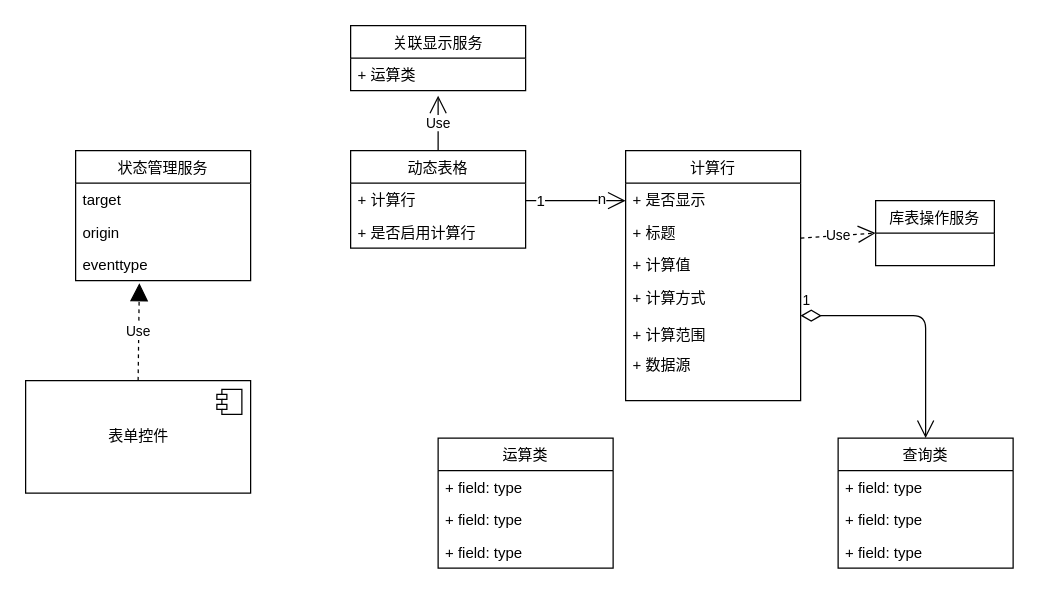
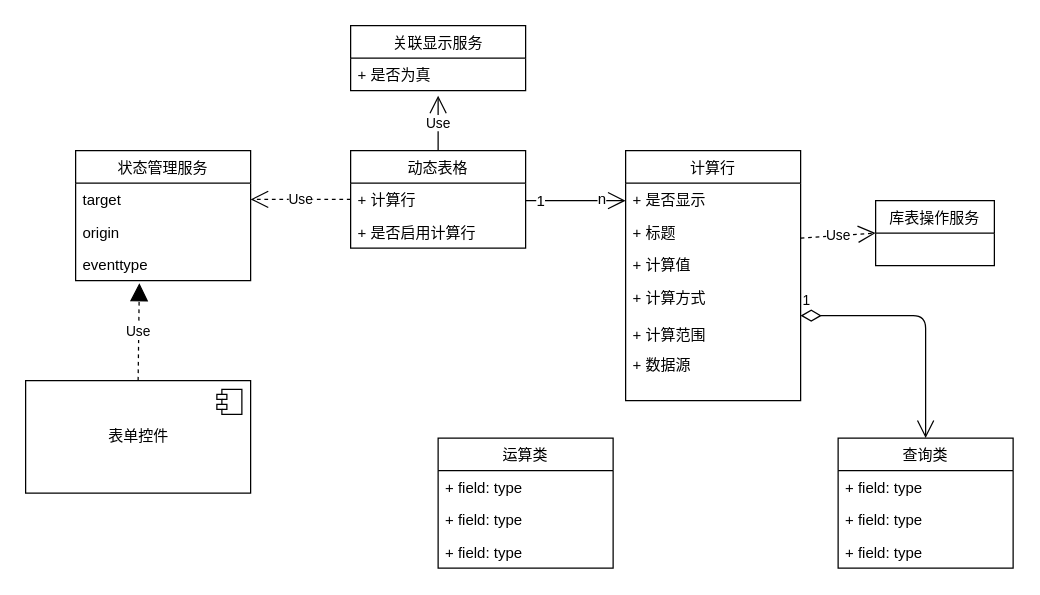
  <mxCell id="0" />
  <mxCell id="1" parent="0" />
  <mxCell id="2" value="动态表格" style="swimlane;fontStyle=0;childLayout=stackLayout;horizontal=1;startSize=26;fillColor=none;horizontalStack=0;resizeParent=1;resizeParentMax=0;resizeLast=0;collapsible=1;marginBottom=0;" vertex="1" parent="1"><mxGeometry x="280" y="120" width="140" height="78" as="geometry" /></mxCell>
  <mxCell id="3" value="+ 计算行" style="text;strokeColor=none;fillColor=none;align=left;verticalAlign=top;spacingLeft=4;spacingRight=4;overflow=hidden;rotatable=0;points=[[0,0.5],[1,0.5]];portConstraint=eastwest;" vertex="1" parent="2"><mxGeometry y="26" width="140" height="26" as="geometry" /></mxCell>
  <mxCell id="4" value="+ 是否启用计算行" style="text;strokeColor=none;fillColor=none;align=left;verticalAlign=top;spacingLeft=4;spacingRight=4;overflow=hidden;rotatable=0;points=[[0,0.5],[1,0.5]];portConstraint=eastwest;" vertex="1" parent="2"><mxGeometry y="52" width="140" height="26" as="geometry" /></mxCell>
  <mxCell id="5" value="关联显示服务" style="swimlane;fontStyle=0;childLayout=stackLayout;horizontal=1;startSize=26;fillColor=none;horizontalStack=0;resizeParent=1;resizeParentMax=0;resizeLast=0;collapsible=1;marginBottom=0;" vertex="1" parent="1"><mxGeometry x="280" y="20" width="140" height="52" as="geometry" /></mxCell>
- <mxCell id="6" value="+ 运算类" style="text;strokeColor=none;fillColor=none;align=left;verticalAlign=top;spacingLeft=4;spacingRight=4;overflow=hidden;rotatable=0;points=[[0,0.5],[1,0.5]];portConstraint=eastwest;" vertex="1" parent="5"><mxGeometry y="26" width="140" height="26" as="geometry" /></mxCell>
+ <mxCell id="6" value="+ 是否为真" style="text;strokeColor=none;fillColor=none;align=left;verticalAlign=top;spacingLeft=4;spacingRight=4;overflow=hidden;rotatable=0;points=[[0,0.5],[1,0.5]];portConstraint=eastwest;" vertex="1" parent="5"><mxGeometry y="26" width="140" height="26" as="geometry" /></mxCell>
  <mxCell id="7" value="运算类" style="swimlane;fontStyle=0;childLayout=stackLayout;horizontal=1;startSize=26;fillColor=none;horizontalStack=0;resizeParent=1;resizeParentMax=0;resizeLast=0;collapsible=1;marginBottom=0;" vertex="1" parent="1"><mxGeometry x="350" y="350" width="140" height="104" as="geometry" /></mxCell>
  <mxCell id="8" value="+ field: type" style="text;strokeColor=none;fillColor=none;align=left;verticalAlign=top;spacingLeft=4;spacingRight=4;overflow=hidden;rotatable=0;points=[[0,0.5],[1,0.5]];portConstraint=eastwest;" vertex="1" parent="7"><mxGeometry y="26" width="140" height="26" as="geometry" /></mxCell>
  <mxCell id="9" value="+ field: type" style="text;strokeColor=none;fillColor=none;align=left;verticalAlign=top;spacingLeft=4;spacingRight=4;overflow=hidden;rotatable=0;points=[[0,0.5],[1,0.5]];portConstraint=eastwest;" vertex="1" parent="7"><mxGeometry y="52" width="140" height="26" as="geometry" /></mxCell>
  <mxCell id="10" value="+ field: type" style="text;strokeColor=none;fillColor=none;align=left;verticalAlign=top;spacingLeft=4;spacingRight=4;overflow=hidden;rotatable=0;points=[[0,0.5],[1,0.5]];portConstraint=eastwest;" vertex="1" parent="7"><mxGeometry y="78" width="140" height="26" as="geometry" /></mxCell>
  <mxCell id="11" value="查询类" style="swimlane;fontStyle=0;childLayout=stackLayout;horizontal=1;startSize=26;fillColor=none;horizontalStack=0;resizeParent=1;resizeParentMax=0;resizeLast=0;collapsible=1;marginBottom=0;" vertex="1" parent="1"><mxGeometry x="670" y="350" width="140" height="104" as="geometry" /></mxCell>
  <mxCell id="12" value="+ field: type" style="text;strokeColor=none;fillColor=none;align=left;verticalAlign=top;spacingLeft=4;spacingRight=4;overflow=hidden;rotatable=0;points=[[0,0.5],[1,0.5]];portConstraint=eastwest;" vertex="1" parent="11"><mxGeometry y="26" width="140" height="26" as="geometry" /></mxCell>
  <mxCell id="13" value="+ field: type" style="text;strokeColor=none;fillColor=none;align=left;verticalAlign=top;spacingLeft=4;spacingRight=4;overflow=hidden;rotatable=0;points=[[0,0.5],[1,0.5]];portConstraint=eastwest;" vertex="1" parent="11"><mxGeometry y="52" width="140" height="26" as="geometry" /></mxCell>
  <mxCell id="14" value="+ field: type" style="text;strokeColor=none;fillColor=none;align=left;verticalAlign=top;spacingLeft=4;spacingRight=4;overflow=hidden;rotatable=0;points=[[0,0.5],[1,0.5]];portConstraint=eastwest;" vertex="1" parent="11"><mxGeometry y="78" width="140" height="26" as="geometry" /></mxCell>
  <mxCell id="15" value="计算行" style="swimlane;fontStyle=0;childLayout=stackLayout;horizontal=1;startSize=26;fillColor=none;horizontalStack=0;resizeParent=1;resizeParentMax=0;resizeLast=0;collapsible=1;marginBottom=0;" vertex="1" parent="1"><mxGeometry x="500" y="120" width="140" height="200" as="geometry" /></mxCell>
  <mxCell id="16" value="+ 是否显示" style="text;strokeColor=none;fillColor=none;align=left;verticalAlign=top;spacingLeft=4;spacingRight=4;overflow=hidden;rotatable=0;points=[[0,0.5],[1,0.5]];portConstraint=eastwest;" vertex="1" parent="15"><mxGeometry y="26" width="140" height="26" as="geometry" /></mxCell>
  <mxCell id="17" value="+ 标题" style="text;strokeColor=none;fillColor=none;align=left;verticalAlign=top;spacingLeft=4;spacingRight=4;overflow=hidden;rotatable=0;points=[[0,0.5],[1,0.5]];portConstraint=eastwest;" vertex="1" parent="15"><mxGeometry y="52" width="140" height="26" as="geometry" /></mxCell>
  <mxCell id="18" value="Use" style="endArrow=open;endSize=12;dashed=1;html=1;entryX=0;entryY=0.5;entryDx=0;entryDy=0;" edge="1" parent="15" target="29"><mxGeometry width="160" relative="1" as="geometry"><mxPoint x="140" y="70" as="sourcePoint" /><mxPoint x="300" y="70" as="targetPoint" /></mxGeometry></mxCell>
  <mxCell id="19" value="+ 计算值" style="text;strokeColor=none;fillColor=none;align=left;verticalAlign=top;spacingLeft=4;spacingRight=4;overflow=hidden;rotatable=0;points=[[0,0.5],[1,0.5]];portConstraint=eastwest;" vertex="1" parent="15"><mxGeometry y="78" width="140" height="122" as="geometry" /></mxCell>
  <mxCell id="20" value="状态管理服务" style="swimlane;fontStyle=0;childLayout=stackLayout;horizontal=1;startSize=26;fillColor=none;horizontalStack=0;resizeParent=1;resizeParentMax=0;resizeLast=0;collapsible=1;marginBottom=0;" vertex="1" parent="1"><mxGeometry x="60" y="120" width="140" height="104" as="geometry" /></mxCell>
  <mxCell id="21" value="target" style="text;strokeColor=none;fillColor=none;align=left;verticalAlign=top;spacingLeft=4;spacingRight=4;overflow=hidden;rotatable=0;points=[[0,0.5],[1,0.5]];portConstraint=eastwest;" vertex="1" parent="20"><mxGeometry y="26" width="140" height="26" as="geometry" /></mxCell>
  <mxCell id="22" value="origin" style="text;strokeColor=none;fillColor=none;align=left;verticalAlign=top;spacingLeft=4;spacingRight=4;overflow=hidden;rotatable=0;points=[[0,0.5],[1,0.5]];portConstraint=eastwest;" vertex="1" parent="20"><mxGeometry y="52" width="140" height="26" as="geometry" /></mxCell>
  <mxCell id="23" value="eventtype" style="text;strokeColor=none;fillColor=none;align=left;verticalAlign=top;spacingLeft=4;spacingRight=4;overflow=hidden;rotatable=0;points=[[0,0.5],[1,0.5]];portConstraint=eastwest;" vertex="1" parent="20"><mxGeometry y="78" width="140" height="26" as="geometry" /></mxCell>
  <mxCell id="24" value="表单控件" style="html=1;" vertex="1" parent="1"><mxGeometry x="20" y="304" width="180" height="90" as="geometry" /></mxCell>
  <mxCell id="25" value="" style="shape=component;jettyWidth=8;jettyHeight=4;" vertex="1" parent="24"><mxGeometry x="1" width="20" height="20" relative="1" as="geometry"><mxPoint x="-27" y="7" as="offset" /></mxGeometry></mxCell>
  <mxCell id="26" value="+ 计算方式" style="text;strokeColor=none;fillColor=none;align=left;verticalAlign=top;spacingLeft=4;spacingRight=4;overflow=hidden;rotatable=0;points=[[0,0.5],[1,0.5]];portConstraint=eastwest;" vertex="1" parent="1"><mxGeometry x="500" y="224" width="140" height="56" as="geometry" /></mxCell>
  <mxCell id="27" value="+ 计算范围" style="text;strokeColor=none;fillColor=none;align=left;verticalAlign=top;spacingLeft=4;spacingRight=4;overflow=hidden;rotatable=0;points=[[0,0.5],[1,0.5]];portConstraint=eastwest;" vertex="1" parent="1"><mxGeometry x="500" y="254" width="140" height="26" as="geometry" /></mxCell>
  <mxCell id="28" value="+ 数据源" style="text;strokeColor=none;fillColor=none;align=left;verticalAlign=top;spacingLeft=4;spacingRight=4;overflow=hidden;rotatable=0;points=[[0,0.5],[1,0.5]];portConstraint=eastwest;" vertex="1" parent="1"><mxGeometry x="500" y="278" width="140" height="26" as="geometry" /></mxCell>
  <mxCell id="29" value="库表操作服务" style="swimlane;fontStyle=0;childLayout=stackLayout;horizontal=1;startSize=26;fillColor=none;horizontalStack=0;resizeParent=1;resizeParentMax=0;resizeLast=0;collapsible=1;marginBottom=0;" vertex="1" parent="1"><mxGeometry x="700" y="160" width="95" height="52" as="geometry" /></mxCell>
  <mxCell id="30" value="" style="endArrow=open;endFill=1;endSize=12;html=1;" edge="1" parent="1"><mxGeometry width="160" relative="1" as="geometry"><mxPoint x="420" y="160" as="sourcePoint" /><mxPoint x="500" y="160" as="targetPoint" /></mxGeometry></mxCell>
  <mxCell id="31" value="n" style="text;html=1;align=center;verticalAlign=middle;resizable=0;points=[];labelBackgroundColor=#ffffff;" vertex="1" connectable="0" parent="30"><mxGeometry x="0.5" y="2" relative="1" as="geometry"><mxPoint as="offset" /></mxGeometry></mxCell>
  <mxCell id="32" value="1" style="text;html=1;align=center;verticalAlign=middle;resizable=0;points=[];labelBackgroundColor=#ffffff;" vertex="1" connectable="0" parent="30"><mxGeometry x="-0.725" relative="1" as="geometry"><mxPoint as="offset" /></mxGeometry></mxCell>
  <mxCell id="33" value="1" style="endArrow=open;html=1;endSize=12;startArrow=diamondThin;startSize=14;startFill=0;edgeStyle=orthogonalEdgeStyle;align=left;verticalAlign=bottom;exitX=1;exitY=0.5;exitDx=0;exitDy=0;entryX=0.5;entryY=0;entryDx=0;entryDy=0;" edge="1" parent="1" source="26" target="11"><mxGeometry x="-1" y="3" relative="1" as="geometry"><mxPoint x="490" y="510" as="sourcePoint" /><mxPoint x="650" y="510" as="targetPoint" /></mxGeometry></mxCell>
+ <mxCell id="34" value="Use" style="endArrow=open;endSize=12;dashed=1;html=1;exitX=0;exitY=0.5;exitDx=0;exitDy=0;entryX=1;entryY=0.5;entryDx=0;entryDy=0;" edge="1" parent="1" source="3" target="21"><mxGeometry width="160" relative="1" as="geometry"><mxPoint x="210" y="290" as="sourcePoint" /><mxPoint x="370" y="290" as="targetPoint" /></mxGeometry></mxCell>
  <mxCell id="35" value="Use" style="endArrow=open;endSize=12;dashed=0;html=1;exitX=0.5;exitY=0;exitDx=0;exitDy=0;entryX=0.5;entryY=1.154;entryDx=0;entryDy=0;entryPerimeter=0;" edge="1" parent="1" source="2" target="6"><mxGeometry width="160" relative="1" as="geometry"><mxPoint x="450" y="50" as="sourcePoint" /><mxPoint x="610" y="50" as="targetPoint" /></mxGeometry></mxCell>
  <mxCell id="36" value="Use" style="endArrow=block;endSize=12;dashed=1;html=1;exitX=0.5;exitY=0;exitDx=0;exitDy=0;entryX=0.364;entryY=1.077;entryDx=0;entryDy=0;entryPerimeter=0;" edge="1" parent="1" source="24" target="23"><mxGeometry width="160" relative="1" as="geometry"><mxPoint x="-30" y="260" as="sourcePoint" /><mxPoint x="130" y="260" as="targetPoint" /></mxGeometry></mxCell>
